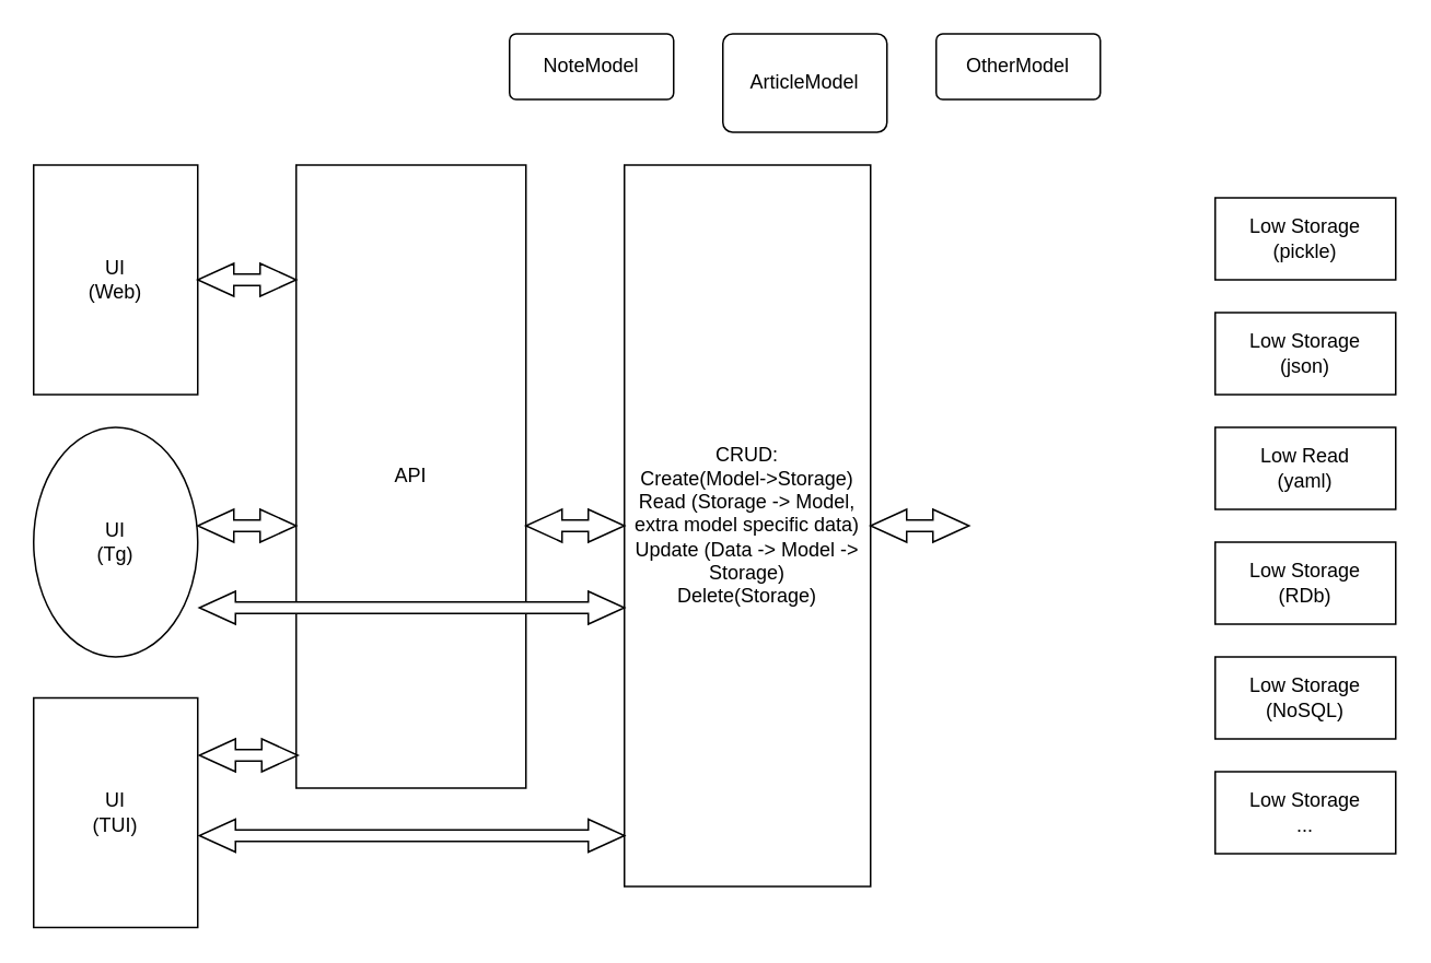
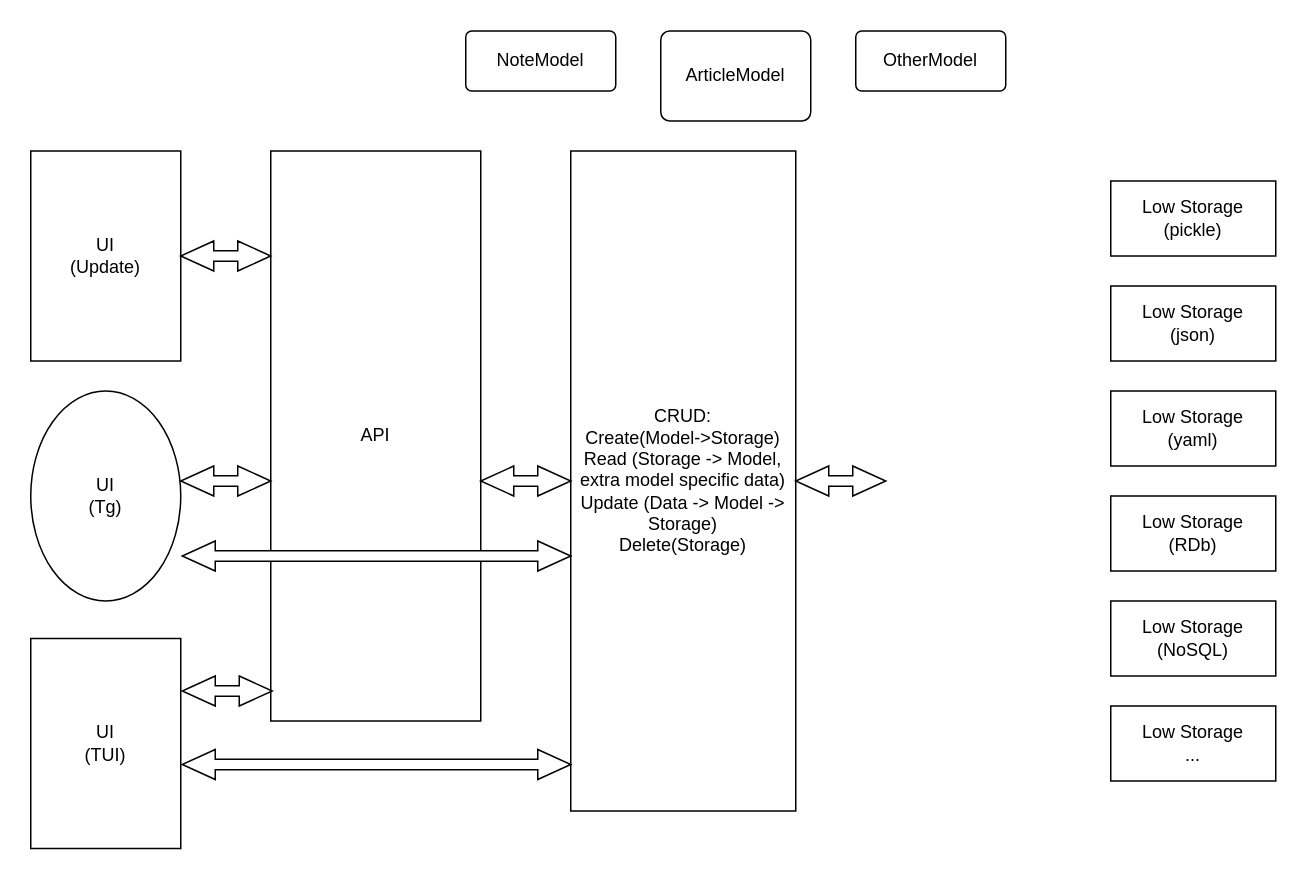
  <mxCell id="0" />
  <mxCell id="1" parent="0" />
  <mxCell id="2" value="NoteModel" style="rounded=1;arcSize=10;whiteSpace=wrap;html=1;align=center;" vertex="1" parent="1"><mxGeometry x="310" y="20" width="100" height="40" as="geometry" /></mxCell>
  <mxCell id="3" value="ArticleModel" style="rounded=1;arcSize=10;whiteSpace=wrap;html=1;align=center;" vertex="1" parent="1"><mxGeometry x="440" y="20" width="100" height="60" as="geometry" /></mxCell>
  <mxCell id="4" value="OtherModel" style="rounded=1;arcSize=10;whiteSpace=wrap;html=1;align=center;" vertex="1" parent="1"><mxGeometry x="570" y="20" width="100" height="40" as="geometry" /></mxCell>
  <mxCell id="5" value="Low Storage&lt;br&gt;(pickle)" style="html=1;whiteSpace=wrap;" vertex="1" parent="1"><mxGeometry x="740" y="120" width="110" height="50" as="geometry" /></mxCell>
  <mxCell id="6" value="Low Storage&lt;br&gt;(json)" style="html=1;whiteSpace=wrap;" vertex="1" parent="1"><mxGeometry x="740" y="190" width="110" height="50" as="geometry" /></mxCell>
- <mxCell id="7" value="Low Read&lt;br&gt;(yaml)" style="html=1;whiteSpace=wrap;" vertex="1" parent="1"><mxGeometry x="740" y="260" width="110" height="50" as="geometry" /></mxCell>
+ <mxCell id="7" value="Low Storage&lt;br&gt;(yaml)" style="html=1;whiteSpace=wrap;" vertex="1" parent="1"><mxGeometry x="740" y="260" width="110" height="50" as="geometry" /></mxCell>
  <mxCell id="8" value="Low Storage&lt;br&gt;(RDb)" style="html=1;whiteSpace=wrap;" vertex="1" parent="1"><mxGeometry x="740" y="330" width="110" height="50" as="geometry" /></mxCell>
  <mxCell id="9" value="Low Storage&lt;br&gt;(NoSQL)" style="html=1;whiteSpace=wrap;" vertex="1" parent="1"><mxGeometry x="740" y="400" width="110" height="50" as="geometry" /></mxCell>
  <mxCell id="10" value="Low Storage&lt;br&gt;..." style="html=1;whiteSpace=wrap;" vertex="1" parent="1"><mxGeometry x="740" y="470" width="110" height="50" as="geometry" /></mxCell>
  <mxCell id="11" value="CRUD:&lt;br&gt;Create(Model-&amp;gt;Storage)&lt;br&gt;Read (Storage -&amp;gt; Model, extra model specific data)&lt;br&gt;Update (Data -&amp;gt; Model -&amp;gt; Storage)&lt;br&gt;Delete(Storage)" style="html=1;whiteSpace=wrap;" vertex="1" parent="1"><mxGeometry x="380" y="100" width="150" height="440" as="geometry" /></mxCell>
  <mxCell id="12" value="API" style="html=1;whiteSpace=wrap;" vertex="1" parent="1"><mxGeometry x="180" y="100" width="140" height="380" as="geometry" /></mxCell>
- <mxCell id="13" value="UI&lt;br&gt;(Web)" style="html=1;whiteSpace=wrap;" vertex="1" parent="1"><mxGeometry x="20" y="100" width="100" height="140" as="geometry" /></mxCell>
+ <mxCell id="13" value="UI&lt;br&gt;(Update)" style="html=1;whiteSpace=wrap;" vertex="1" parent="1"><mxGeometry x="20" y="100" width="100" height="140" as="geometry" /></mxCell>
  <mxCell id="14" value="UI&lt;br&gt;(Tg)" style="ellipse;html=1;whiteSpace=wrap;" vertex="1" parent="1"><mxGeometry x="20" y="260" width="100" height="140" as="geometry" /></mxCell>
  <mxCell id="15" value="UI&lt;br&gt;(TUI)" style="html=1;whiteSpace=wrap;" vertex="1" parent="1"><mxGeometry x="20" y="425" width="100" height="140" as="geometry" /></mxCell>
  <mxCell id="16" value="" style="html=1;shadow=0;dashed=0;align=center;verticalAlign=middle;shape=mxgraph.arrows2.twoWayArrow;dy=0.65;dx=22;" vertex="1" parent="1"><mxGeometry x="120" y="160" width="60" height="20" as="geometry" /></mxCell>
  <mxCell id="17" value="" style="html=1;shadow=0;dashed=0;align=center;verticalAlign=middle;shape=mxgraph.arrows2.twoWayArrow;dy=0.65;dx=22;" vertex="1" parent="1"><mxGeometry x="120" y="310" width="60" height="20" as="geometry" /></mxCell>
  <mxCell id="18" value="" style="html=1;shadow=0;dashed=0;align=center;verticalAlign=middle;shape=mxgraph.arrows2.twoWayArrow;dy=0.65;dx=22;" vertex="1" parent="1"><mxGeometry x="121" y="450" width="60" height="20" as="geometry" /></mxCell>
  <mxCell id="19" value="" style="html=1;shadow=0;dashed=0;align=center;verticalAlign=middle;shape=mxgraph.arrows2.twoWayArrow;dy=0.65;dx=22;" vertex="1" parent="1"><mxGeometry x="121" y="499" width="259" height="20" as="geometry" /></mxCell>
  <mxCell id="20" value="" style="html=1;shadow=0;dashed=0;align=center;verticalAlign=middle;shape=mxgraph.arrows2.twoWayArrow;dy=0.65;dx=22;" vertex="1" parent="1"><mxGeometry x="320" y="310" width="60" height="20" as="geometry" /></mxCell>
  <mxCell id="21" value="" style="html=1;shadow=0;dashed=0;align=center;verticalAlign=middle;shape=mxgraph.arrows2.twoWayArrow;dy=0.65;dx=22;" vertex="1" parent="1"><mxGeometry x="530" y="310" width="60" height="20" as="geometry" /></mxCell>
  <mxCell id="22" value="" style="html=1;shadow=0;dashed=0;align=center;verticalAlign=middle;shape=mxgraph.arrows2.twoWayArrow;dy=0.65;dx=22;" vertex="1" parent="1"><mxGeometry x="121" y="360" width="259" height="20" as="geometry" /></mxCell>
